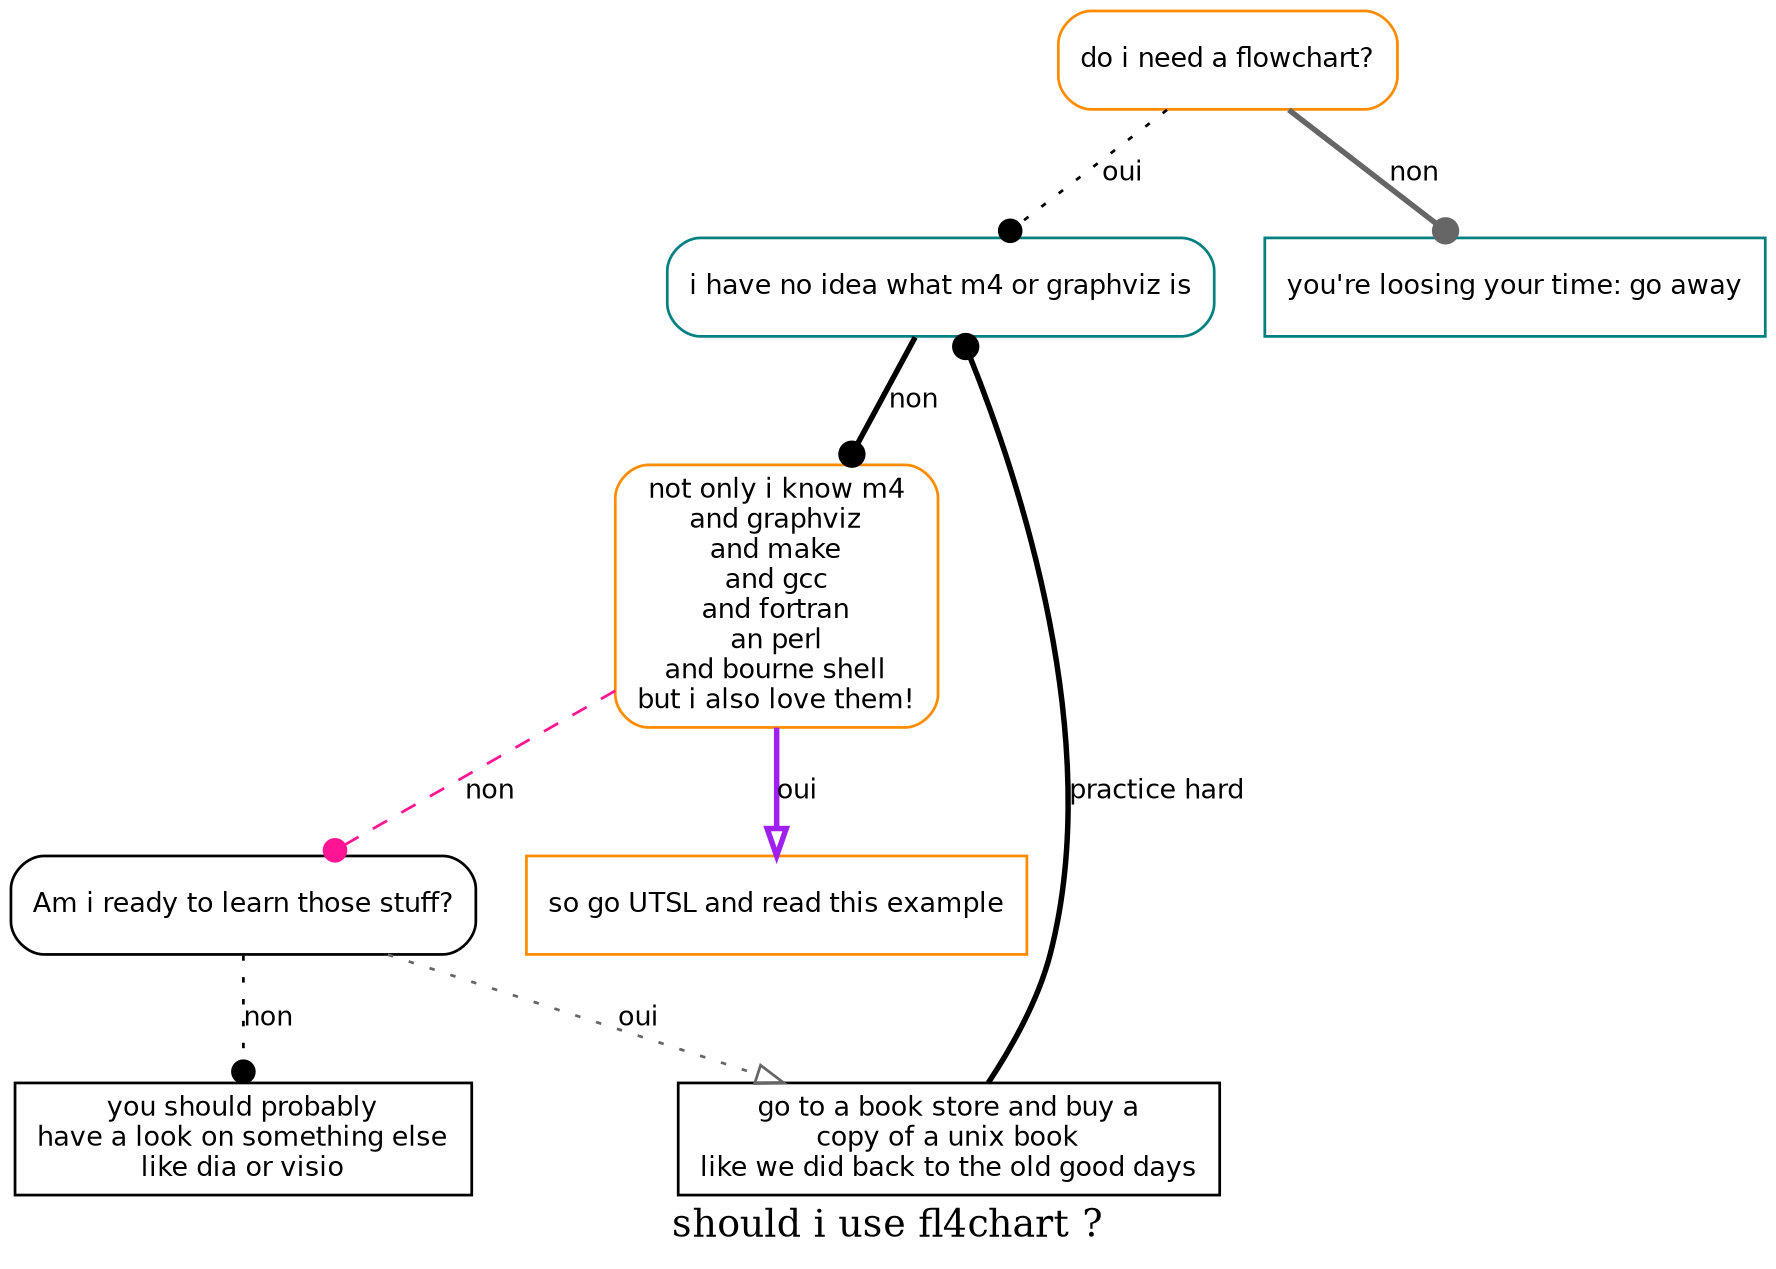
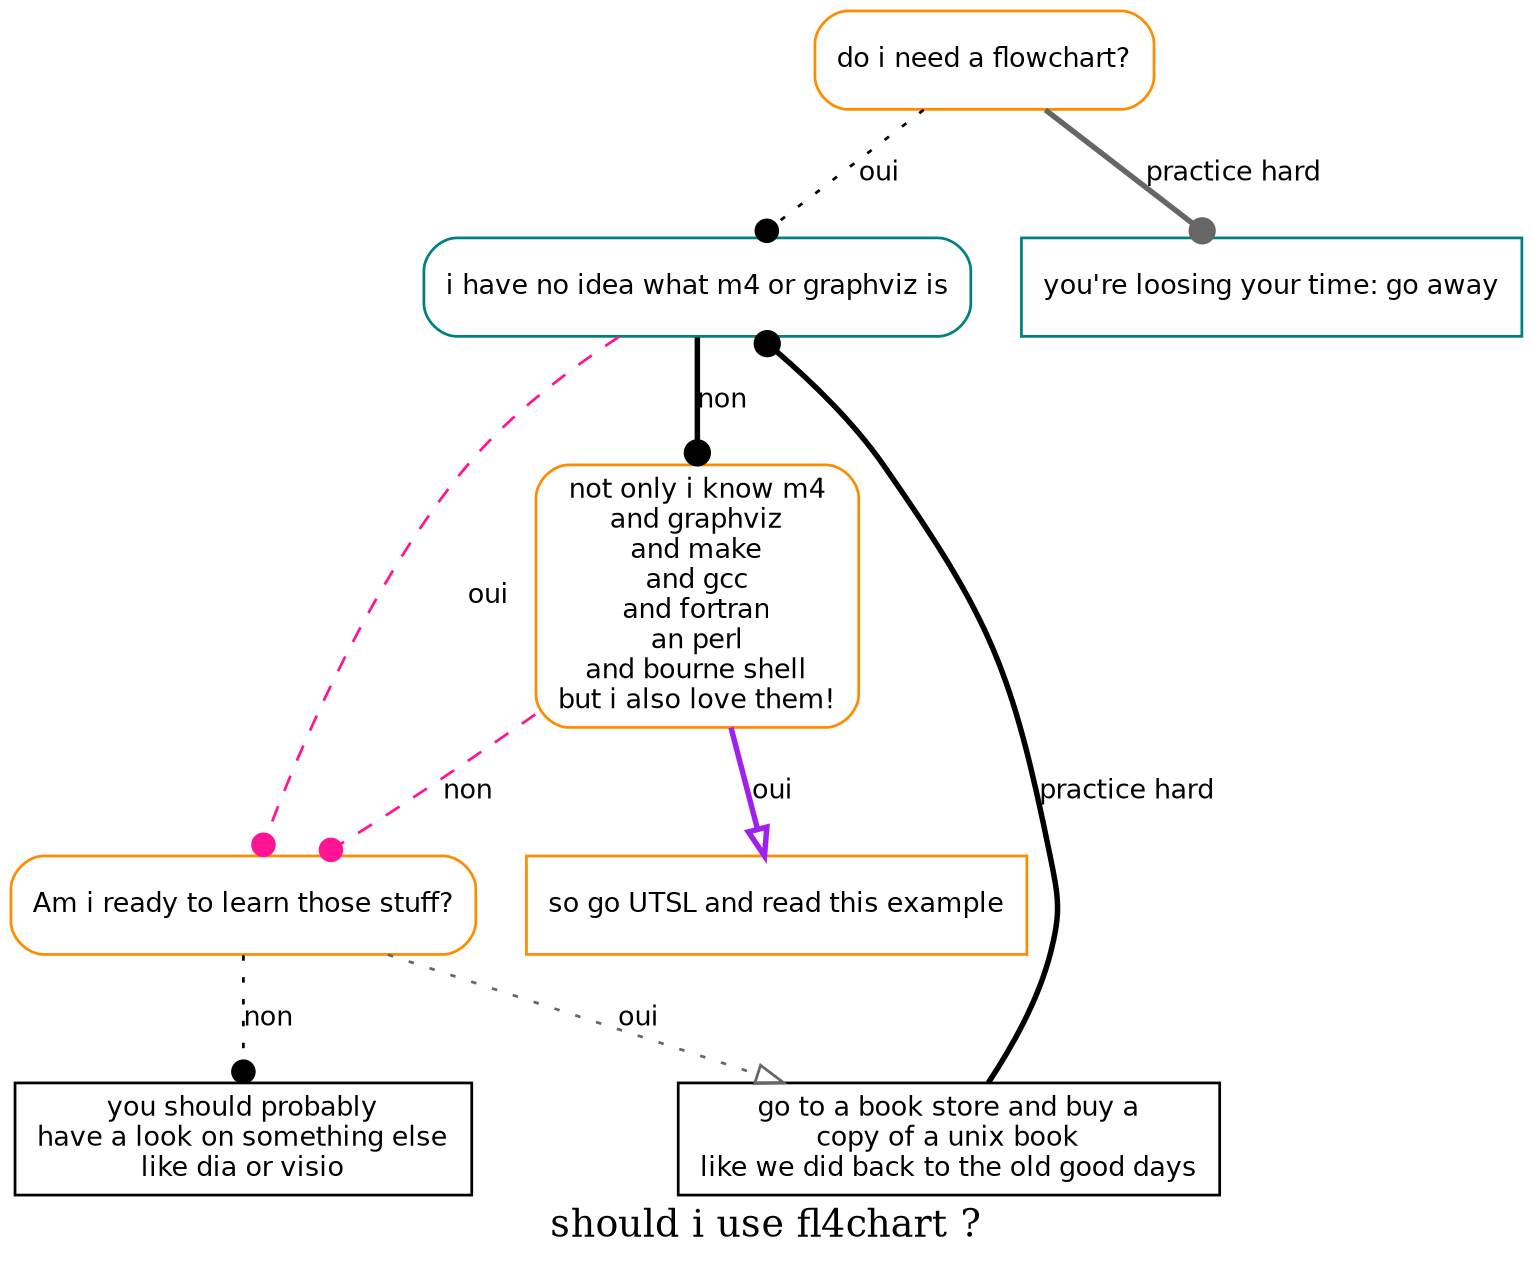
  digraph {
    label="should i use fl4chart ?"
    node [color=darkorange fontname="Bitstream Vera Sans" fontsize=10 shape=box]
    edge [arrowhead=dot color=black fontname="Bitstream Vera Sans" fontsize=10 style=bold]
    n1 [label="do i need a flowchart?" style=rounded]
    n2 [color=teal label="i have no idea what m4 or graphviz is" style=rounded]
    n3 [color=teal label="you're loosing your time: go away"]
-   n4 [color=black label="Am i ready to learn those stuff?" style=rounded]
+   n4 [label="Am i ready to learn those stuff?" style=rounded]
    n5 [label="not only i know m4\nand graphviz\nand make\nand gcc\nand fortran\nan perl\nand bourne shell\nbut i also love them!" style=rounded]
    n6 [color=black label="you should probably\nhave a look on something else\nlike dia or visio"]
    n7 [color=black label="go to a book store and buy a\ncopy of a unix book\nlike we did back to the old good days"]
    n8 [label="so go UTSL and read this example"]
    n1 -> n2 [label=oui style=dotted]
-   n1 -> n3 [color=gray40 label=non]
+   n1 -> n3 [color=gray40 label="practice hard"]
+   n2 -> n4 [color=deeppink label=oui style=dashed]
    n2 -> n5 [label=non]
    n4 -> n6 [label=non style=dotted]
    n4 -> n7 [arrowhead=onormal color=gray40 label=oui style=dotted]
    n5 -> n4 [color=deeppink label=non style=dashed]
    n5 -> n8 [arrowhead=onormal color=purple label=oui]
    n7 -> n2 [label="practice hard"]
  }
